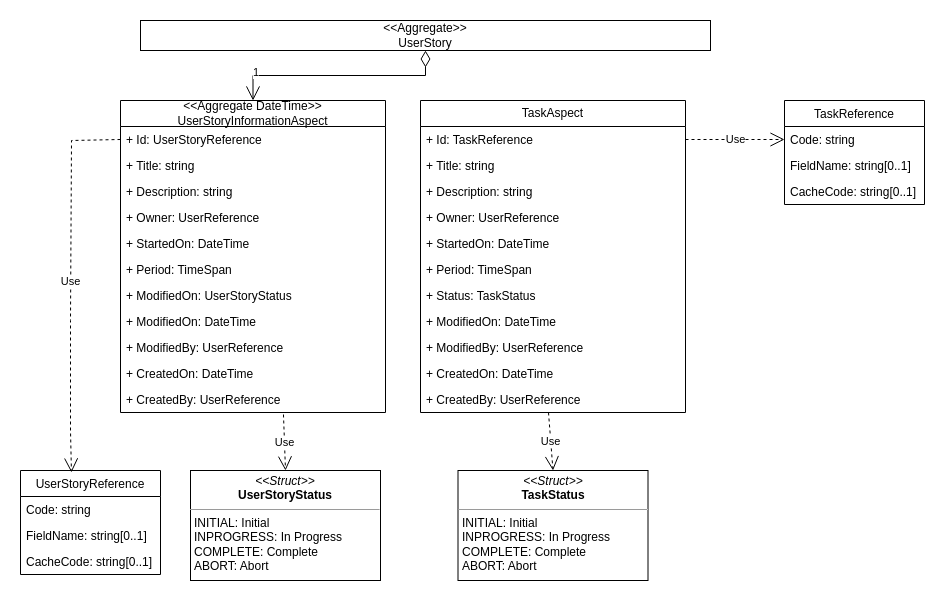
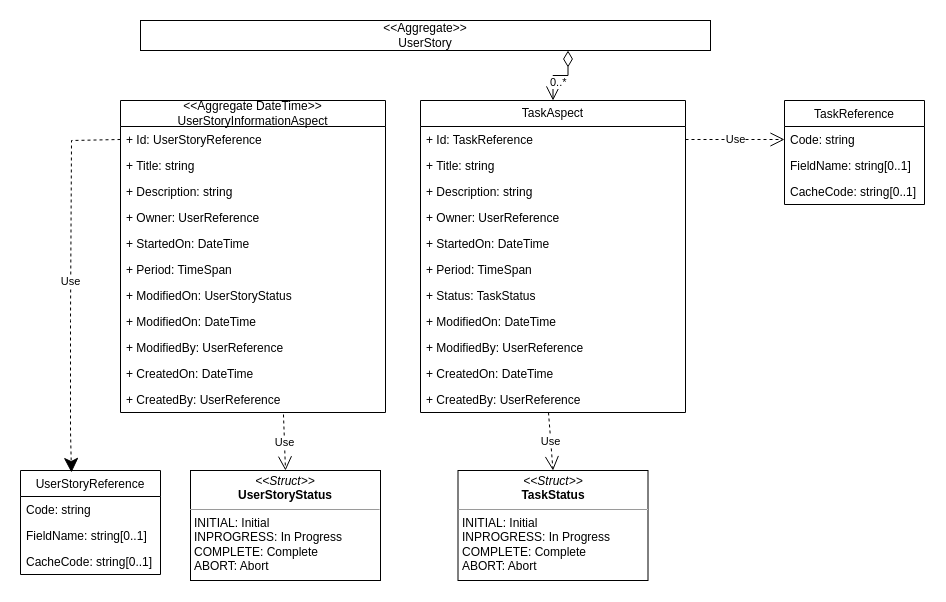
  <mxCell id="0" />
  <mxCell id="1" parent="0" />
  <mxCell id="2" value="&amp;lt;&amp;lt;Aggregate DateTime&amp;gt;&amp;gt;&lt;br&gt;UserStoryInformationAspect" style="swimlane;fontStyle=0;childLayout=stackLayout;horizontal=1;startSize=26;fillColor=none;horizontalStack=0;resizeParent=1;resizeParentMax=0;resizeLast=0;collapsible=1;marginBottom=0;whiteSpace=wrap;html=1;" parent="1" vertex="1"><mxGeometry x="120" y="100" width="265" height="312" as="geometry"><mxRectangle x="140" y="-900" width="190" height="40" as="alternateBounds" /></mxGeometry></mxCell>
  <mxCell id="3" value="+ Id: UserStoryReference" style="text;strokeColor=none;fillColor=none;align=left;verticalAlign=top;spacingLeft=4;spacingRight=4;overflow=hidden;rotatable=0;points=[[0,0.5],[1,0.5]];portConstraint=eastwest;whiteSpace=wrap;html=1;" parent="2" vertex="1"><mxGeometry y="26" width="265" height="26" as="geometry" /></mxCell>
  <mxCell id="4" value="+ Title: string" style="text;strokeColor=none;fillColor=none;align=left;verticalAlign=top;spacingLeft=4;spacingRight=4;overflow=hidden;rotatable=0;points=[[0,0.5],[1,0.5]];portConstraint=eastwest;whiteSpace=wrap;html=1;" parent="2" vertex="1"><mxGeometry y="52" width="265" height="26" as="geometry" /></mxCell>
  <mxCell id="5" value="+ Description: string" style="text;strokeColor=none;fillColor=none;align=left;verticalAlign=top;spacingLeft=4;spacingRight=4;overflow=hidden;rotatable=0;points=[[0,0.5],[1,0.5]];portConstraint=eastwest;whiteSpace=wrap;html=1;" parent="2" vertex="1"><mxGeometry y="78" width="265" height="26" as="geometry" /></mxCell>
  <mxCell id="6" value="+ Owner: UserReference" style="text;strokeColor=none;fillColor=none;align=left;verticalAlign=top;spacingLeft=4;spacingRight=4;overflow=hidden;rotatable=0;points=[[0,0.5],[1,0.5]];portConstraint=eastwest;whiteSpace=wrap;html=1;" parent="2" vertex="1"><mxGeometry y="104" width="265" height="26" as="geometry" /></mxCell>
  <mxCell id="7" value="+ StartedOn: DateTime" style="text;strokeColor=none;fillColor=none;align=left;verticalAlign=top;spacingLeft=4;spacingRight=4;overflow=hidden;rotatable=0;points=[[0,0.5],[1,0.5]];portConstraint=eastwest;whiteSpace=wrap;html=1;" parent="2" vertex="1"><mxGeometry y="130" width="265" height="26" as="geometry" /></mxCell>
  <mxCell id="8" value="+ Period: TimeSpan" style="text;strokeColor=none;fillColor=none;align=left;verticalAlign=top;spacingLeft=4;spacingRight=4;overflow=hidden;rotatable=0;points=[[0,0.5],[1,0.5]];portConstraint=eastwest;whiteSpace=wrap;html=1;" parent="2" vertex="1"><mxGeometry y="156" width="265" height="26" as="geometry" /></mxCell>
  <mxCell id="9" value="+ ModifiedOn: UserStoryStatus" style="text;strokeColor=none;fillColor=none;align=left;verticalAlign=top;spacingLeft=4;spacingRight=4;overflow=hidden;rotatable=0;points=[[0,0.5],[1,0.5]];portConstraint=eastwest;whiteSpace=wrap;html=1;" parent="2" vertex="1"><mxGeometry y="182" width="265" height="26" as="geometry" /></mxCell>
  <mxCell id="10" value="+ ModifiedOn: DateTime" style="text;strokeColor=none;fillColor=none;align=left;verticalAlign=top;spacingLeft=4;spacingRight=4;overflow=hidden;rotatable=0;points=[[0,0.5],[1,0.5]];portConstraint=eastwest;whiteSpace=wrap;html=1;" parent="2" vertex="1"><mxGeometry y="208" width="265" height="26" as="geometry" /></mxCell>
  <mxCell id="11" value="+ ModifiedBy: UserReference" style="text;strokeColor=none;fillColor=none;align=left;verticalAlign=top;spacingLeft=4;spacingRight=4;overflow=hidden;rotatable=0;points=[[0,0.5],[1,0.5]];portConstraint=eastwest;whiteSpace=wrap;html=1;" parent="2" vertex="1"><mxGeometry y="234" width="265" height="26" as="geometry" /></mxCell>
  <mxCell id="12" value="+ CreatedOn: DateTime" style="text;strokeColor=none;fillColor=none;align=left;verticalAlign=top;spacingLeft=4;spacingRight=4;overflow=hidden;rotatable=0;points=[[0,0.5],[1,0.5]];portConstraint=eastwest;whiteSpace=wrap;html=1;" parent="2" vertex="1"><mxGeometry y="260" width="265" height="26" as="geometry" /></mxCell>
  <mxCell id="13" value="+ CreatedBy: UserReference" style="text;strokeColor=none;fillColor=none;align=left;verticalAlign=top;spacingLeft=4;spacingRight=4;overflow=hidden;rotatable=0;points=[[0,0.5],[1,0.5]];portConstraint=eastwest;whiteSpace=wrap;html=1;" parent="2" vertex="1"><mxGeometry y="286" width="265" height="26" as="geometry" /></mxCell>
  <mxCell id="14" value="&lt;p style=&quot;margin:0px;margin-top:4px;text-align:center;&quot;&gt;&lt;i&gt;&amp;lt;&amp;lt;Struct&amp;gt;&amp;gt;&lt;/i&gt;&lt;br&gt;&lt;b&gt;UserStoryStatus&lt;/b&gt;&lt;/p&gt;&lt;hr size=&quot;1&quot;&gt;&lt;p style=&quot;margin:0px;margin-left:4px;&quot;&gt;INITIAL: Initial&lt;/p&gt;&lt;p style=&quot;margin:0px;margin-left:4px;&quot;&gt;INPROGRESS: In Progress&lt;/p&gt;&lt;p style=&quot;margin:0px;margin-left:4px;&quot;&gt;COMPLETE: Complete&lt;/p&gt;&lt;p style=&quot;margin:0px;margin-left:4px;&quot;&gt;ABORT: Abort&lt;/p&gt;&lt;p style=&quot;margin:0px;margin-left:4px;&quot;&gt;&lt;br&gt;&lt;/p&gt;" style="verticalAlign=top;align=left;overflow=fill;fontSize=12;fontFamily=Helvetica;html=1;whiteSpace=wrap;" parent="1" vertex="1"><mxGeometry x="190" y="470" width="190" height="110" as="geometry" /></mxCell>
  <mxCell id="15" value="UserStoryReference" style="swimlane;fontStyle=0;childLayout=stackLayout;horizontal=1;startSize=26;fillColor=none;horizontalStack=0;resizeParent=1;resizeParentMax=0;resizeLast=0;collapsible=1;marginBottom=0;" parent="1" vertex="1"><mxGeometry x="20" y="470" width="140" height="104" as="geometry" /></mxCell>
  <mxCell id="16" value="Code: string" style="text;strokeColor=none;fillColor=none;align=left;verticalAlign=top;spacingLeft=4;spacingRight=4;overflow=hidden;rotatable=0;points=[[0,0.5],[1,0.5]];portConstraint=eastwest;" parent="15" vertex="1"><mxGeometry y="26" width="140" height="26" as="geometry" /></mxCell>
  <mxCell id="17" value="FieldName: string[0..1]" style="text;strokeColor=none;fillColor=none;align=left;verticalAlign=top;spacingLeft=4;spacingRight=4;overflow=hidden;rotatable=0;points=[[0,0.5],[1,0.5]];portConstraint=eastwest;" parent="15" vertex="1"><mxGeometry y="52" width="140" height="26" as="geometry" /></mxCell>
  <mxCell id="18" value="CacheCode: string[0..1]" style="text;strokeColor=none;fillColor=none;align=left;verticalAlign=top;spacingLeft=4;spacingRight=4;overflow=hidden;rotatable=0;points=[[0,0.5],[1,0.5]];portConstraint=eastwest;" parent="15" vertex="1"><mxGeometry y="78" width="140" height="26" as="geometry" /></mxCell>
  <mxCell id="19" value="&amp;lt;&amp;lt;Aggregate&amp;gt;&amp;gt;&lt;br&gt;UserStory" style="html=1;whiteSpace=wrap;" parent="1" vertex="1"><mxGeometry x="140" y="20" width="570" height="30" as="geometry" /></mxCell>
- <mxCell id="20" value="1" style="endArrow=open;html=1;endSize=12;startArrow=diamondThin;startSize=14;startFill=0;edgeStyle=orthogonalEdgeStyle;align=left;verticalAlign=bottom;rounded=0;exitX=0.5;exitY=1;exitDx=0;exitDy=0;" parent="1" source="19" target="2" edge="1"><mxGeometry x="0.82" y="-2" relative="1" as="geometry"><mxPoint x="280" y="210" as="sourcePoint" /><mxPoint x="440" y="210" as="targetPoint" /><mxPoint y="1" as="offset" /></mxGeometry></mxCell>
  <mxCell id="21" value="TaskAspect" style="swimlane;fontStyle=0;childLayout=stackLayout;horizontal=1;startSize=26;fillColor=none;horizontalStack=0;resizeParent=1;resizeParentMax=0;resizeLast=0;collapsible=1;marginBottom=0;whiteSpace=wrap;html=1;" parent="1" vertex="1"><mxGeometry x="420" y="100" width="265" height="312" as="geometry" /></mxCell>
  <mxCell id="22" value="+ Id: TaskReference" style="text;strokeColor=none;fillColor=none;align=left;verticalAlign=top;spacingLeft=4;spacingRight=4;overflow=hidden;rotatable=0;points=[[0,0.5],[1,0.5]];portConstraint=eastwest;whiteSpace=wrap;html=1;" parent="21" vertex="1"><mxGeometry y="26" width="265" height="26" as="geometry" /></mxCell>
  <mxCell id="23" value="+ Title: string" style="text;strokeColor=none;fillColor=none;align=left;verticalAlign=top;spacingLeft=4;spacingRight=4;overflow=hidden;rotatable=0;points=[[0,0.5],[1,0.5]];portConstraint=eastwest;whiteSpace=wrap;html=1;" parent="21" vertex="1"><mxGeometry y="52" width="265" height="26" as="geometry" /></mxCell>
  <mxCell id="24" value="+ Description: string" style="text;strokeColor=none;fillColor=none;align=left;verticalAlign=top;spacingLeft=4;spacingRight=4;overflow=hidden;rotatable=0;points=[[0,0.5],[1,0.5]];portConstraint=eastwest;whiteSpace=wrap;html=1;" parent="21" vertex="1"><mxGeometry y="78" width="265" height="26" as="geometry" /></mxCell>
  <mxCell id="25" value="+ Owner: UserReference" style="text;strokeColor=none;fillColor=none;align=left;verticalAlign=top;spacingLeft=4;spacingRight=4;overflow=hidden;rotatable=0;points=[[0,0.5],[1,0.5]];portConstraint=eastwest;whiteSpace=wrap;html=1;" parent="21" vertex="1"><mxGeometry y="104" width="265" height="26" as="geometry" /></mxCell>
  <mxCell id="26" value="+ StartedOn: DateTime" style="text;strokeColor=none;fillColor=none;align=left;verticalAlign=top;spacingLeft=4;spacingRight=4;overflow=hidden;rotatable=0;points=[[0,0.5],[1,0.5]];portConstraint=eastwest;whiteSpace=wrap;html=1;" parent="21" vertex="1"><mxGeometry y="130" width="265" height="26" as="geometry" /></mxCell>
  <mxCell id="27" value="+ Period: TimeSpan" style="text;strokeColor=none;fillColor=none;align=left;verticalAlign=top;spacingLeft=4;spacingRight=4;overflow=hidden;rotatable=0;points=[[0,0.5],[1,0.5]];portConstraint=eastwest;whiteSpace=wrap;html=1;" parent="21" vertex="1"><mxGeometry y="156" width="265" height="26" as="geometry" /></mxCell>
  <mxCell id="28" value="+ Status: TaskStatus" style="text;strokeColor=none;fillColor=none;align=left;verticalAlign=top;spacingLeft=4;spacingRight=4;overflow=hidden;rotatable=0;points=[[0,0.5],[1,0.5]];portConstraint=eastwest;whiteSpace=wrap;html=1;" parent="21" vertex="1"><mxGeometry y="182" width="265" height="26" as="geometry" /></mxCell>
  <mxCell id="29" value="+ ModifiedOn: DateTime" style="text;strokeColor=none;fillColor=none;align=left;verticalAlign=top;spacingLeft=4;spacingRight=4;overflow=hidden;rotatable=0;points=[[0,0.5],[1,0.5]];portConstraint=eastwest;whiteSpace=wrap;html=1;" parent="21" vertex="1"><mxGeometry y="208" width="265" height="26" as="geometry" /></mxCell>
  <mxCell id="30" value="+ ModifiedBy: UserReference" style="text;strokeColor=none;fillColor=none;align=left;verticalAlign=top;spacingLeft=4;spacingRight=4;overflow=hidden;rotatable=0;points=[[0,0.5],[1,0.5]];portConstraint=eastwest;whiteSpace=wrap;html=1;" parent="21" vertex="1"><mxGeometry y="234" width="265" height="26" as="geometry" /></mxCell>
  <mxCell id="31" value="+ CreatedOn: DateTime" style="text;strokeColor=none;fillColor=none;align=left;verticalAlign=top;spacingLeft=4;spacingRight=4;overflow=hidden;rotatable=0;points=[[0,0.5],[1,0.5]];portConstraint=eastwest;whiteSpace=wrap;html=1;" parent="21" vertex="1"><mxGeometry y="260" width="265" height="26" as="geometry" /></mxCell>
  <mxCell id="32" value="+ CreatedBy: UserReference" style="text;strokeColor=none;fillColor=none;align=left;verticalAlign=top;spacingLeft=4;spacingRight=4;overflow=hidden;rotatable=0;points=[[0,0.5],[1,0.5]];portConstraint=eastwest;whiteSpace=wrap;html=1;" parent="21" vertex="1"><mxGeometry y="286" width="265" height="26" as="geometry" /></mxCell>
  <mxCell id="33" value="&lt;p style=&quot;margin:0px;margin-top:4px;text-align:center;&quot;&gt;&lt;i&gt;&amp;lt;&amp;lt;Struct&amp;gt;&amp;gt;&lt;/i&gt;&lt;br&gt;&lt;b&gt;TaskStatus&lt;/b&gt;&lt;/p&gt;&lt;hr size=&quot;1&quot;&gt;&lt;p style=&quot;margin:0px;margin-left:4px;&quot;&gt;INITIAL: Initial&lt;/p&gt;&lt;p style=&quot;margin:0px;margin-left:4px;&quot;&gt;INPROGRESS: In Progress&lt;/p&gt;&lt;p style=&quot;margin:0px;margin-left:4px;&quot;&gt;COMPLETE: Complete&lt;/p&gt;&lt;p style=&quot;margin:0px;margin-left:4px;&quot;&gt;ABORT: Abort&lt;/p&gt;&lt;p style=&quot;margin:0px;margin-left:4px;&quot;&gt;&lt;br&gt;&lt;/p&gt;" style="verticalAlign=top;align=left;overflow=fill;fontSize=12;fontFamily=Helvetica;html=1;whiteSpace=wrap;" parent="1" vertex="1"><mxGeometry x="457.5" y="470" width="190" height="110" as="geometry" /></mxCell>
  <mxCell id="34" value="TaskReference" style="swimlane;fontStyle=0;childLayout=stackLayout;horizontal=1;startSize=26;fillColor=none;horizontalStack=0;resizeParent=1;resizeParentMax=0;resizeLast=0;collapsible=1;marginBottom=0;" parent="1" vertex="1"><mxGeometry x="784" y="100" width="140" height="104" as="geometry" /></mxCell>
  <mxCell id="35" value="Code: string" style="text;strokeColor=none;fillColor=none;align=left;verticalAlign=top;spacingLeft=4;spacingRight=4;overflow=hidden;rotatable=0;points=[[0,0.5],[1,0.5]];portConstraint=eastwest;" parent="34" vertex="1"><mxGeometry y="26" width="140" height="26" as="geometry" /></mxCell>
  <mxCell id="36" value="FieldName: string[0..1]" style="text;strokeColor=none;fillColor=none;align=left;verticalAlign=top;spacingLeft=4;spacingRight=4;overflow=hidden;rotatable=0;points=[[0,0.5],[1,0.5]];portConstraint=eastwest;" parent="34" vertex="1"><mxGeometry y="52" width="140" height="26" as="geometry" /></mxCell>
  <mxCell id="37" value="CacheCode: string[0..1]" style="text;strokeColor=none;fillColor=none;align=left;verticalAlign=top;spacingLeft=4;spacingRight=4;overflow=hidden;rotatable=0;points=[[0,0.5],[1,0.5]];portConstraint=eastwest;" parent="34" vertex="1"><mxGeometry y="78" width="140" height="26" as="geometry" /></mxCell>
- <mxCell id="39" value="Use" style="endArrow=open;endSize=12;dashed=1;html=1;rounded=0;entryX=0.364;entryY=0.019;entryDx=0;entryDy=0;exitX=0;exitY=0.5;exitDx=0;exitDy=0;entryPerimeter=0;" parent="1" source="3" target="15" edge="1"><mxGeometry width="160" relative="1" as="geometry"><mxPoint x="70" y="139" as="sourcePoint" /><mxPoint x="40" y="520" as="targetPoint" /><Array as="points"><mxPoint x="71" y="140" /><mxPoint x="70" y="320" /><mxPoint x="70" y="430" /></Array></mxGeometry></mxCell>
+ <mxCell id="38" value="0..*" style="endArrow=open;html=1;endSize=12;startArrow=diamondThin;startSize=14;startFill=0;edgeStyle=orthogonalEdgeStyle;align=left;verticalAlign=bottom;rounded=0;exitX=0.75;exitY=1;exitDx=0;exitDy=0;entryX=0.5;entryY=0;entryDx=0;entryDy=0;" parent="1" source="19" target="21" edge="1"><mxGeometry x="0.733" y="-5" relative="1" as="geometry"><mxPoint x="320" y="360" as="sourcePoint" /><mxPoint x="480" y="360" as="targetPoint" /><mxPoint as="offset" /></mxGeometry></mxCell>
+ <mxCell id="39" value="Use" style="endArrow=classic;endSize=12;dashed=1;html=1;rounded=0;entryX=0.364;entryY=0.019;entryDx=0;entryDy=0;exitX=0;exitY=0.5;exitDx=0;exitDy=0;entryPerimeter=0;" parent="1" source="3" target="15" edge="1"><mxGeometry width="160" relative="1" as="geometry"><mxPoint x="70" y="139" as="sourcePoint" /><mxPoint x="40" y="520" as="targetPoint" /><Array as="points"><mxPoint x="71" y="140" /><mxPoint x="70" y="320" /><mxPoint x="70" y="430" /></Array></mxGeometry></mxCell>
  <mxCell id="40" value="Use" style="endArrow=open;endSize=12;dashed=1;html=1;rounded=0;exitX=1;exitY=0.5;exitDx=0;exitDy=0;entryX=0;entryY=0.5;entryDx=0;entryDy=0;" parent="1" source="22" target="35" edge="1"><mxGeometry width="160" relative="1" as="geometry"><mxPoint x="460" y="310" as="sourcePoint" /><mxPoint x="620" y="310" as="targetPoint" /></mxGeometry></mxCell>
  <mxCell id="41" value="Use" style="endArrow=open;endSize=12;dashed=1;html=1;rounded=0;exitX=0.615;exitY=1.077;exitDx=0;exitDy=0;exitPerimeter=0;entryX=0.5;entryY=0;entryDx=0;entryDy=0;" parent="1" source="13" target="14" edge="1"><mxGeometry width="160" relative="1" as="geometry"><mxPoint x="460" y="330" as="sourcePoint" /><mxPoint x="340" y="450" as="targetPoint" /></mxGeometry></mxCell>
  <mxCell id="42" value="Use" style="endArrow=open;endSize=12;dashed=1;html=1;rounded=0;exitX=0.483;exitY=1;exitDx=0;exitDy=0;exitPerimeter=0;entryX=0.5;entryY=0;entryDx=0;entryDy=0;" parent="1" source="32" target="33" edge="1"><mxGeometry width="160" relative="1" as="geometry"><mxPoint x="460" y="330" as="sourcePoint" /><mxPoint x="620" y="330" as="targetPoint" /></mxGeometry></mxCell>
